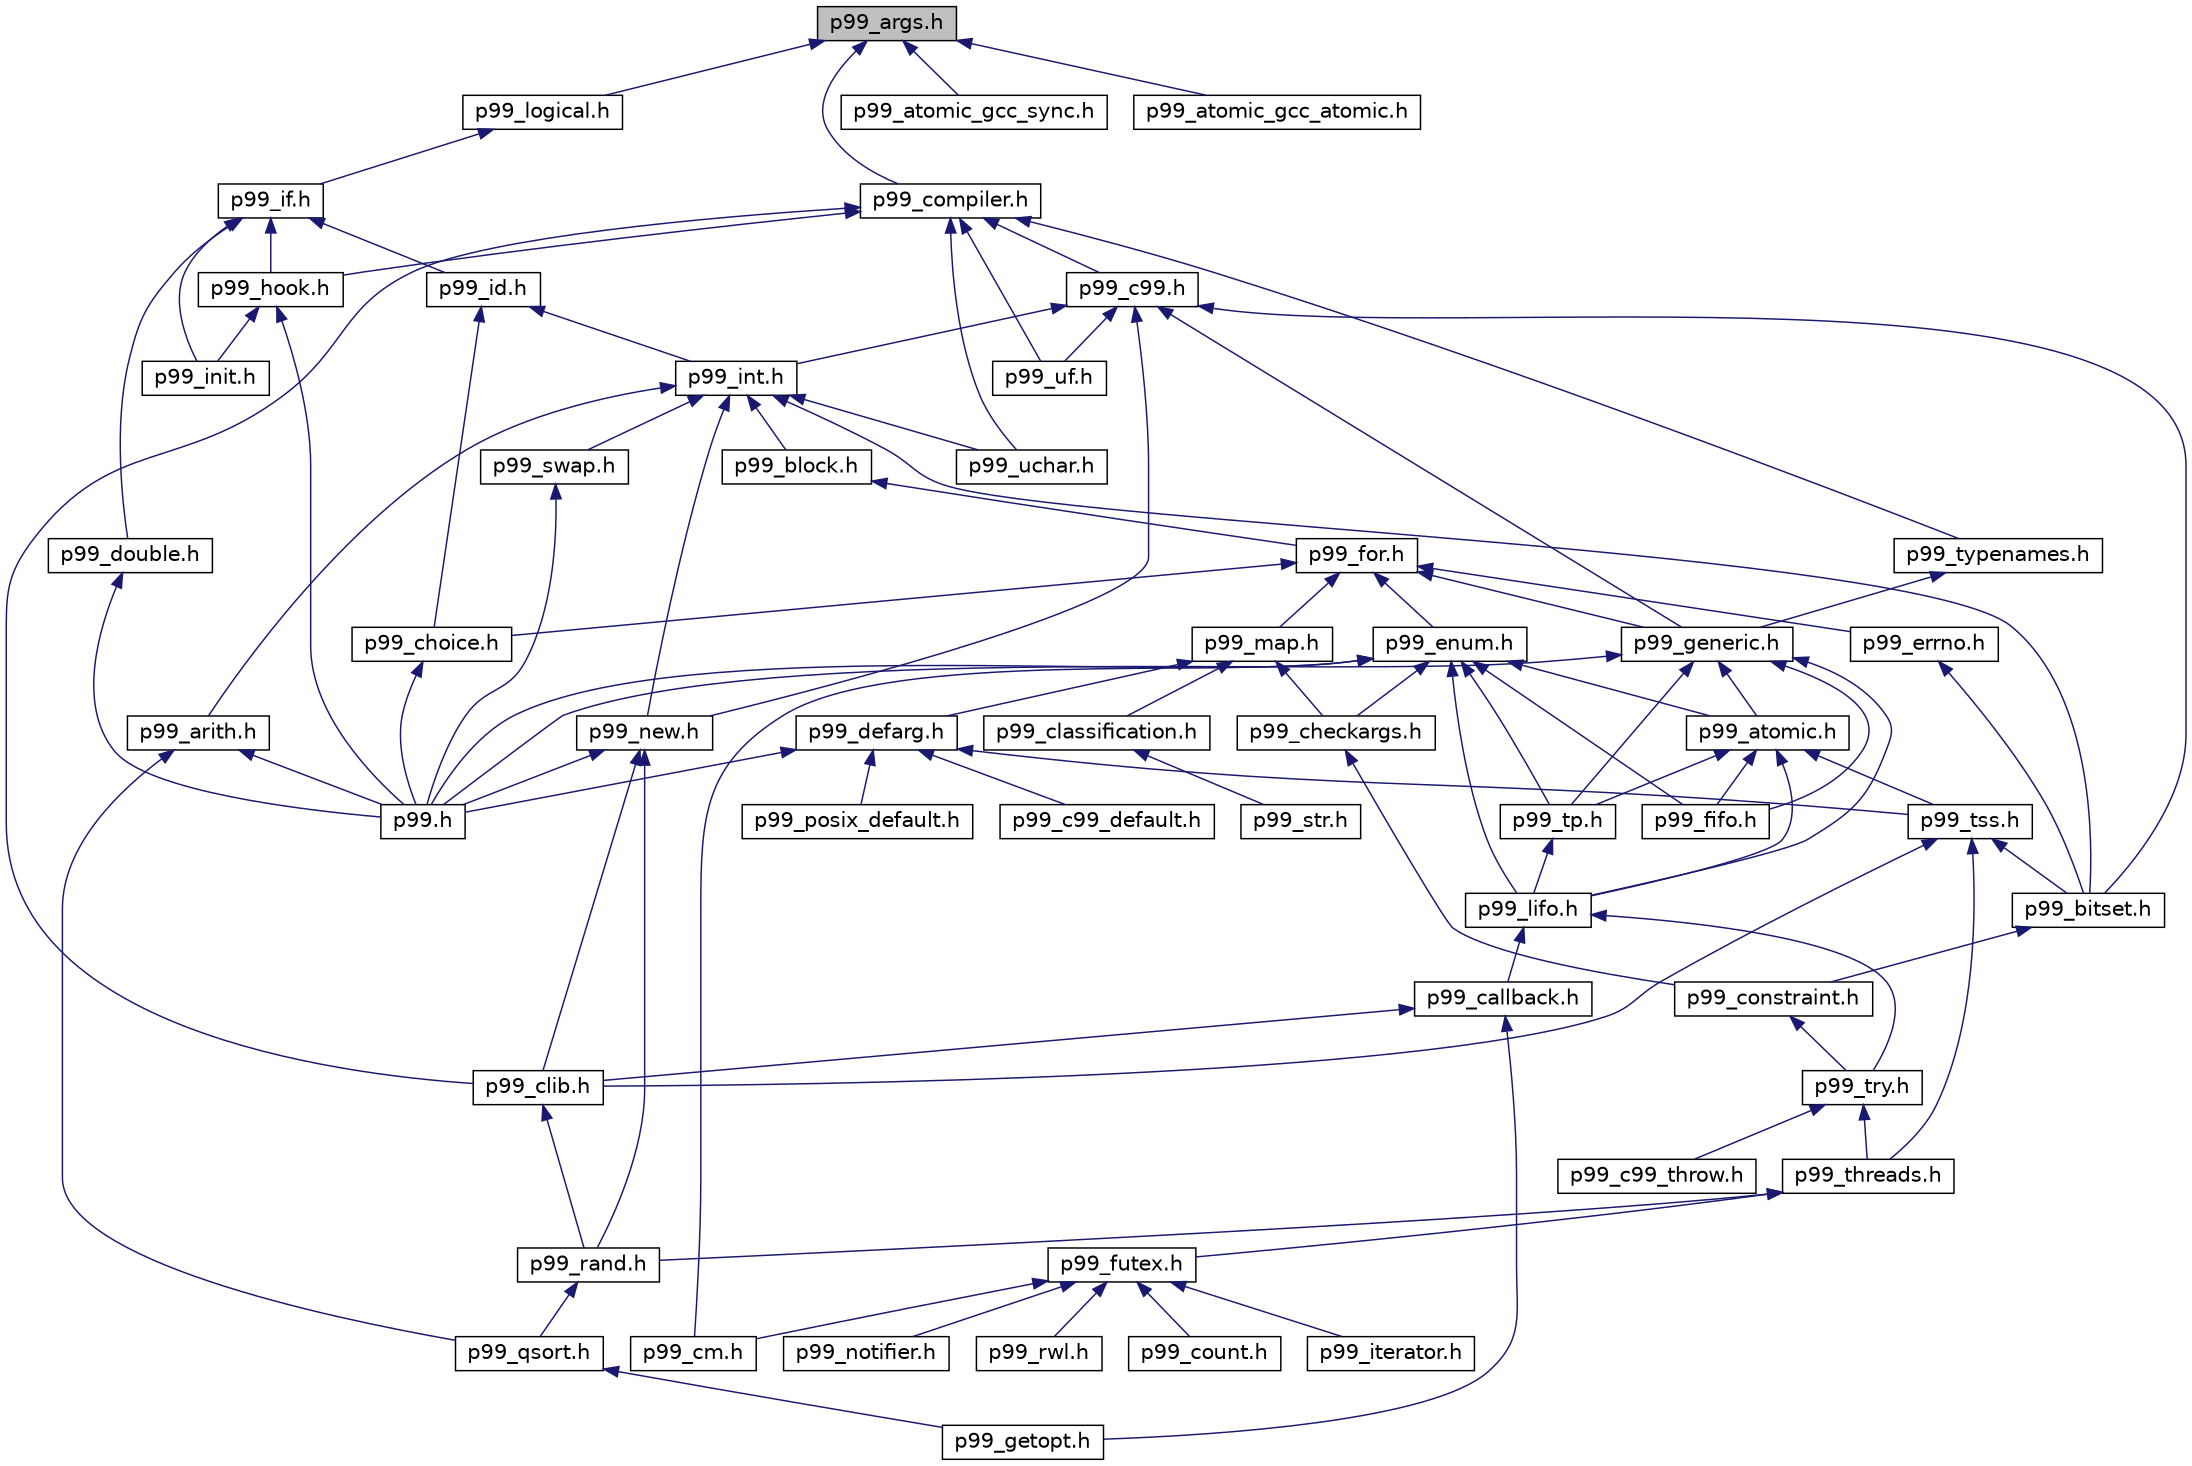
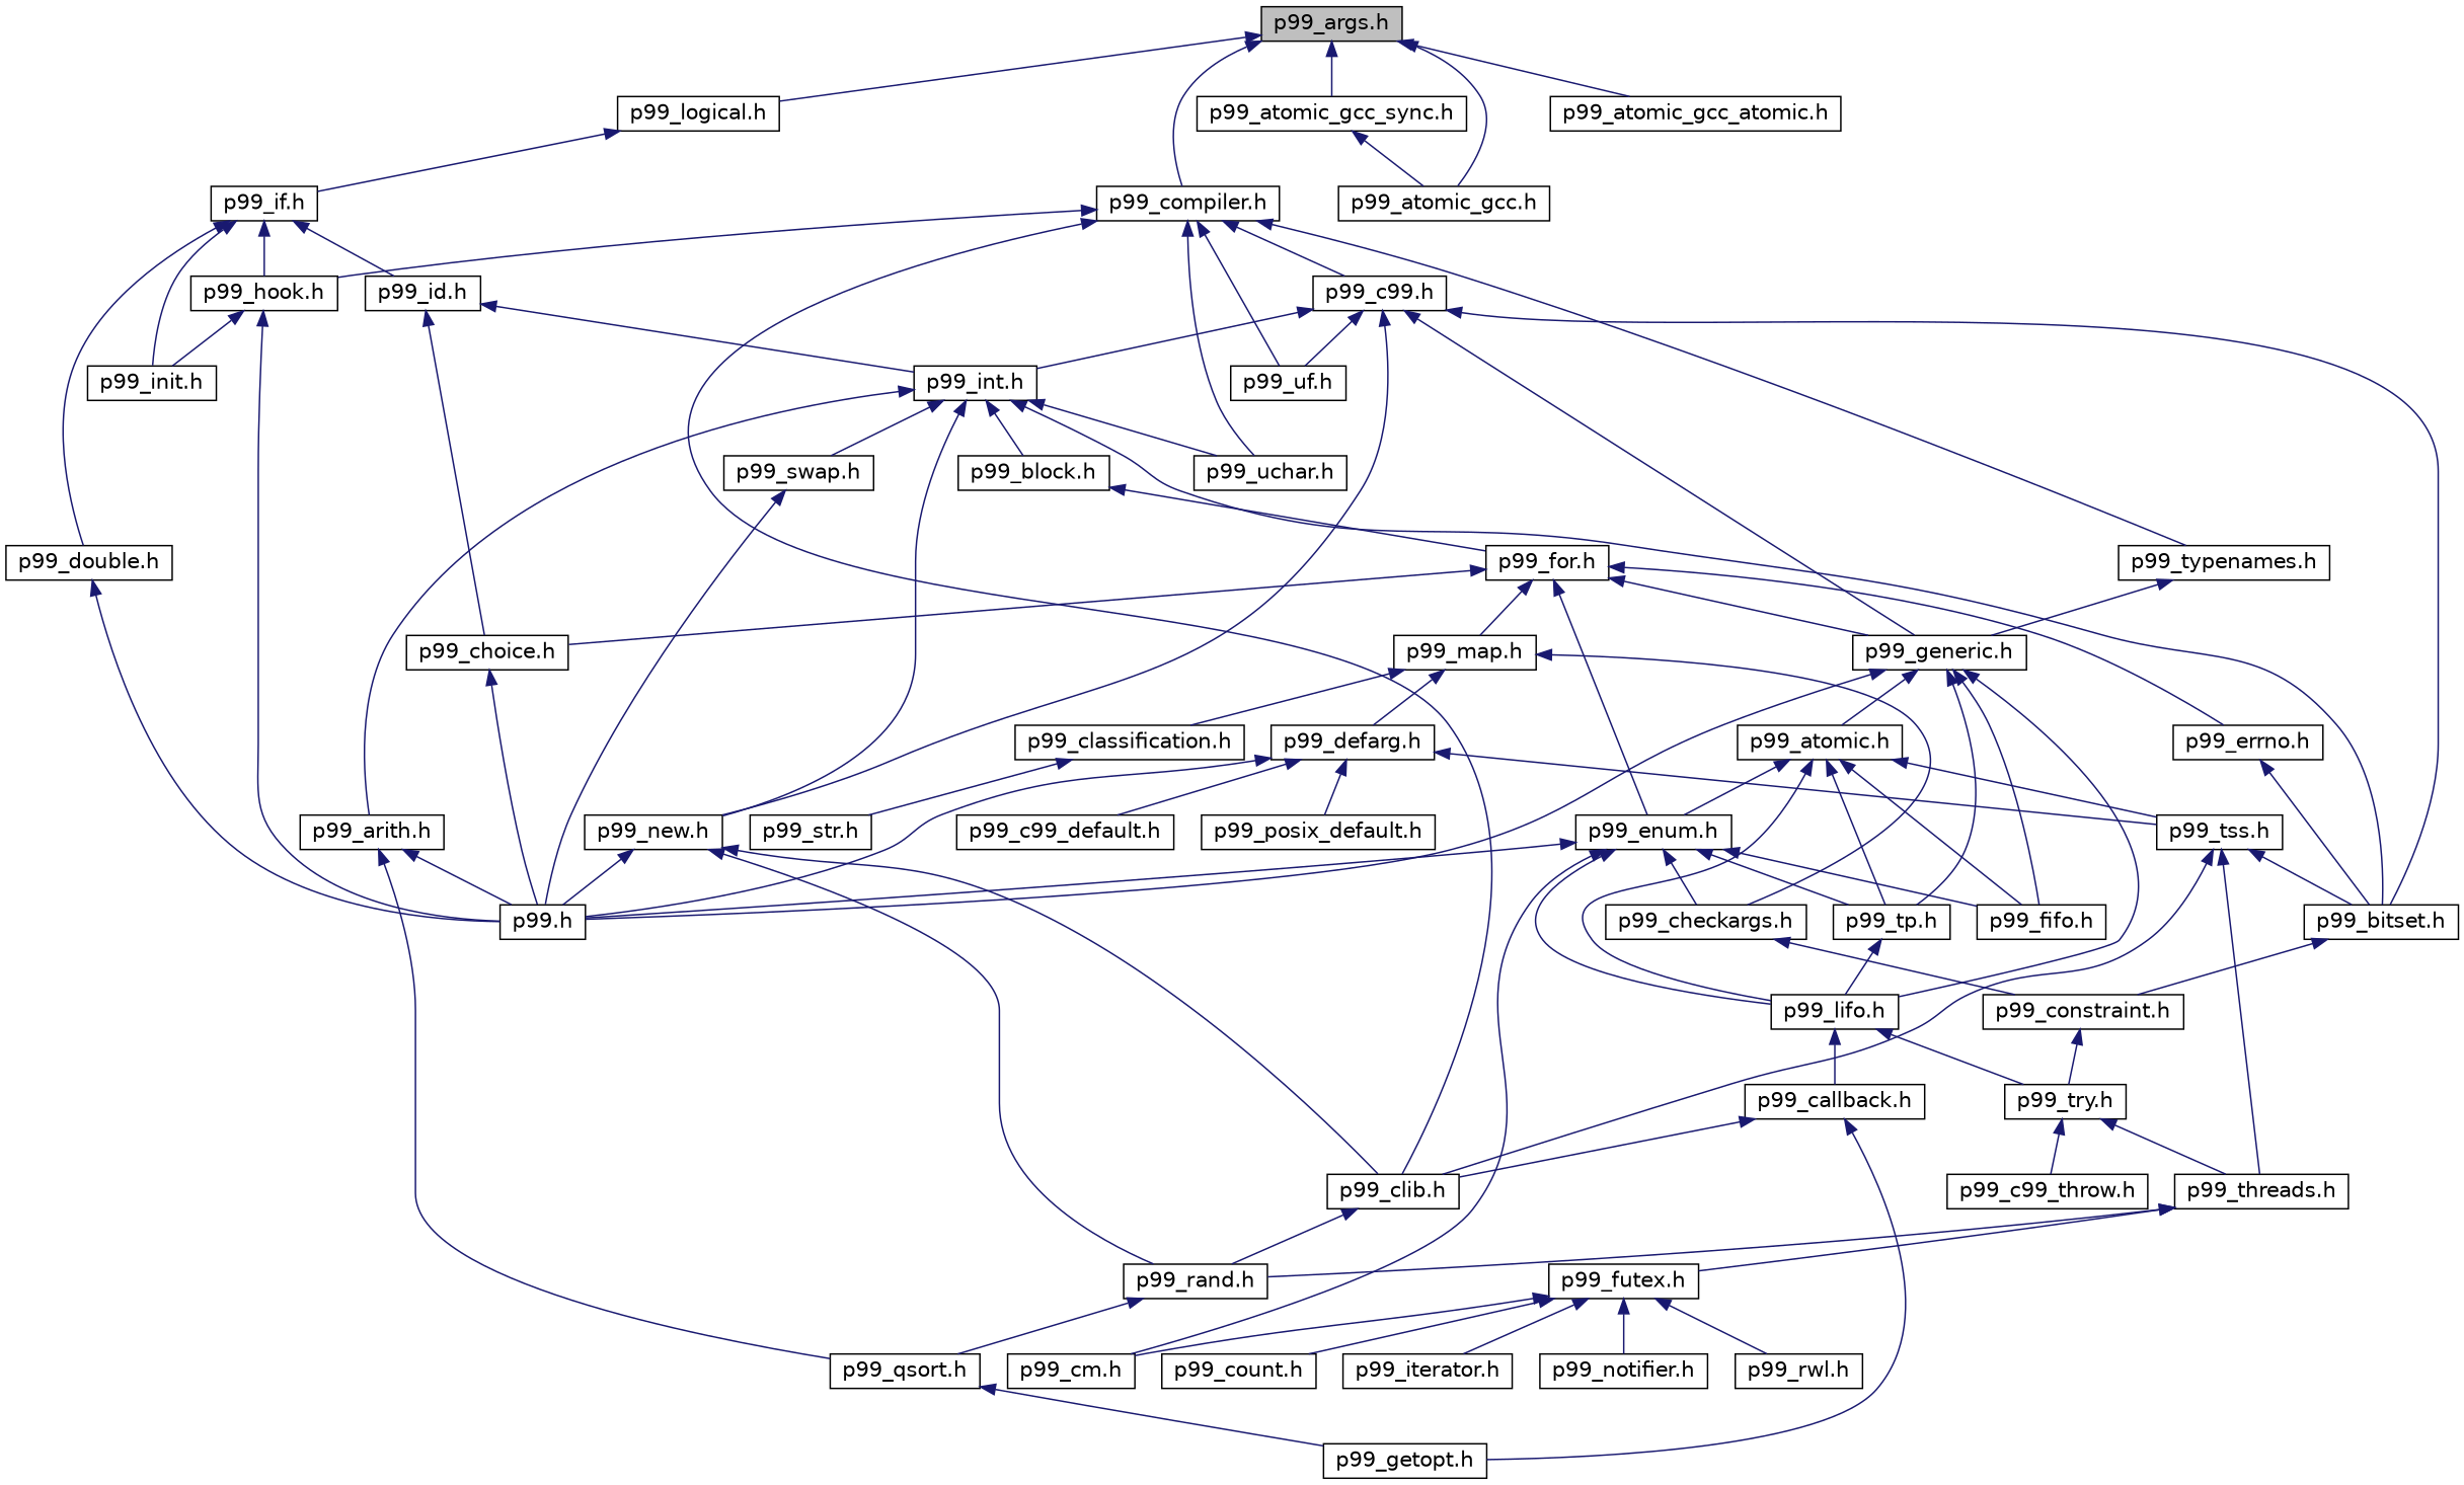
  digraph {
    node [color=black fillcolor=white fontname=Helvetica fontsize=14 shape=record style=filled]
    edge [color=midnightblue dir=back fontname=Helvetica fontsize=14 labelfontname=Helvetica labelfontsize=14 style=solid]
    n1 [fillcolor=grey75 fontcolor=black height=0.2 label="p99_args.h" width=0.4]
    n2 [height=0.2 label="p99_logical.h" width=0.4]
    n3 [height=0.2 label="p99_compiler.h" width=0.4]
+   n4 [height=0.2 label="p99_atomic_gcc.h" width=0.4]
    n5 [height=0.2 label="p99_atomic_gcc_sync.h" width=0.4]
    n6 [height=0.2 label="p99_atomic_gcc_atomic.h" width=0.4]
    n7 [height=0.2 label="p99_if.h" width=0.4]
    n8 [height=0.2 label="p99_hook.h" width=0.4]
    n9 [height=0.2 label="p99_uchar.h" width=0.4]
    n10 [height=0.2 label="p99_clib.h" width=0.4]
    n11 [height=0.2 label="p99_c99.h" width=0.4]
    n12 [height=0.2 label="p99_uf.h" width=0.4]
    n13 [height=0.2 label="p99_typenames.h" width=0.4]
    n14 [height=0.2 label="p99_id.h" width=0.4]
    n15 [height=0.2 label="p99_init.h" width=0.4]
    n16 [height=0.2 label="p99_double.h" width=0.4]
    n17 [height=0.2 label="p99_choice.h" width=0.4]
    n18 [height=0.2 label="p99_int.h" width=0.4]
    n19 [height=0.2 label="p99.h" width=0.4]
    n20 [height=0.2 label="p99_block.h" width=0.4]
    n21 [height=0.2 label="p99_bitset.h" width=0.4]
    n22 [height=0.2 label="p99_new.h" width=0.4]
    n23 [height=0.2 label="p99_swap.h" width=0.4]
    n24 [height=0.2 label="p99_arith.h" width=0.4]
    n25 [height=0.2 label="p99_for.h" width=0.4]
    n26 [height=0.2 label="p99_constraint.h" width=0.4]
    n27 [height=0.2 label="p99_rand.h" width=0.4]
    n28 [height=0.2 label="p99_qsort.h" width=0.4]
    n29 [height=0.2 label="p99_map.h" width=0.4]
    n30 [height=0.2 label="p99_enum.h" width=0.4]
    n31 [height=0.2 label="p99_generic.h" width=0.4]
    n32 [height=0.2 label="p99_errno.h" width=0.4]
    n33 [height=0.2 label="p99_defarg.h" width=0.4]
    n34 [height=0.2 label="p99_checkargs.h" width=0.4]
    n35 [height=0.2 label="p99_classification.h" width=0.4]
    n36 [height=0.2 label="p99_cm.h" width=0.4]
    n37 [height=0.2 label="p99_atomic.h" width=0.4]
    n38 [height=0.2 label="p99_lifo.h" width=0.4]
    n39 [height=0.2 label="p99_tp.h" width=0.4]
    n40 [height=0.2 label="p99_fifo.h" width=0.4]
    n41 [height=0.2 label="p99_tss.h" width=0.4]
    n42 [height=0.2 label="p99_c99_default.h" width=0.4]
    n43 [height=0.2 label="p99_posix_default.h" width=0.4]
    n44 [height=0.2 label="p99_str.h" width=0.4]
    n45 [height=0.2 label="p99_threads.h" width=0.4]
    n46 [height=0.2 label="p99_futex.h" width=0.4]
    n47 [height=0.2 label="p99_try.h" width=0.4]
    n48 [height=0.2 label="p99_c99_throw.h" width=0.4]
    n49 [height=0.2 label="p99_count.h" width=0.4]
    n50 [height=0.2 label="p99_iterator.h" width=0.4]
    n51 [height=0.2 label="p99_notifier.h" width=0.4]
    n52 [height=0.2 label="p99_rwl.h" width=0.4]
    n53 [height=0.2 label="p99_getopt.h" width=0.4]
    n54 [height=0.2 label="p99_callback.h" width=0.4]
    n1 -> n2
    n1 -> n3
+   n1 -> n4
    n1 -> n5
    n1 -> n6
    n2 -> n7
    n3 -> n8
    n3 -> n9
    n3 -> n10
    n3 -> n11
    n3 -> n12
    n3 -> n13
+   n5 -> n4
    n7 -> n8
    n7 -> n14
    n7 -> n15
    n7 -> n16
    n8 -> n15
    n8 -> n19
    n10 -> n27
    n11 -> n12
    n11 -> n18
    n11 -> n21
    n11 -> n22
    n11 -> n31
    n13 -> n31
    n14 -> n17
    n14 -> n18
    n16 -> n19
    n17 -> n19
    n18 -> n9
    n18 -> n20
    n18 -> n21
    n18 -> n22
    n18 -> n23
    n18 -> n24
    n20 -> n25
    n21 -> n26
    n22 -> n10
    n22 -> n19
    n22 -> n27
    n23 -> n19
    n24 -> n19
    n24 -> n28
    n25 -> n17
    n25 -> n29
    n25 -> n30
    n25 -> n31
    n25 -> n32
    n26 -> n47
    n27 -> n28
    n28 -> n53
    n29 -> n33
    n29 -> n34
    n29 -> n35
    n30 -> n19
    n30 -> n34
    n30 -> n36
-   n30 -> n37
+   n37 -> n30
    n30 -> n38
    n30 -> n39
    n30 -> n40
    n31 -> n19
    n31 -> n37
    n31 -> n38
    n31 -> n39
    n31 -> n40
    n32 -> n21
    n33 -> n19
    n33 -> n41
    n33 -> n42
    n33 -> n43
    n34 -> n26
    n35 -> n44
    n37 -> n38
    n37 -> n39
    n37 -> n40
    n37 -> n41
    n38 -> n47
    n38 -> n54
    n39 -> n38
    n41 -> n10
    n41 -> n21
    n41 -> n45
    n45 -> n27
    n45 -> n46
    n46 -> n36
    n46 -> n49
    n46 -> n50
    n46 -> n51
    n46 -> n52
    n47 -> n45
    n47 -> n48
    n54 -> n10
    n54 -> n53
  }
